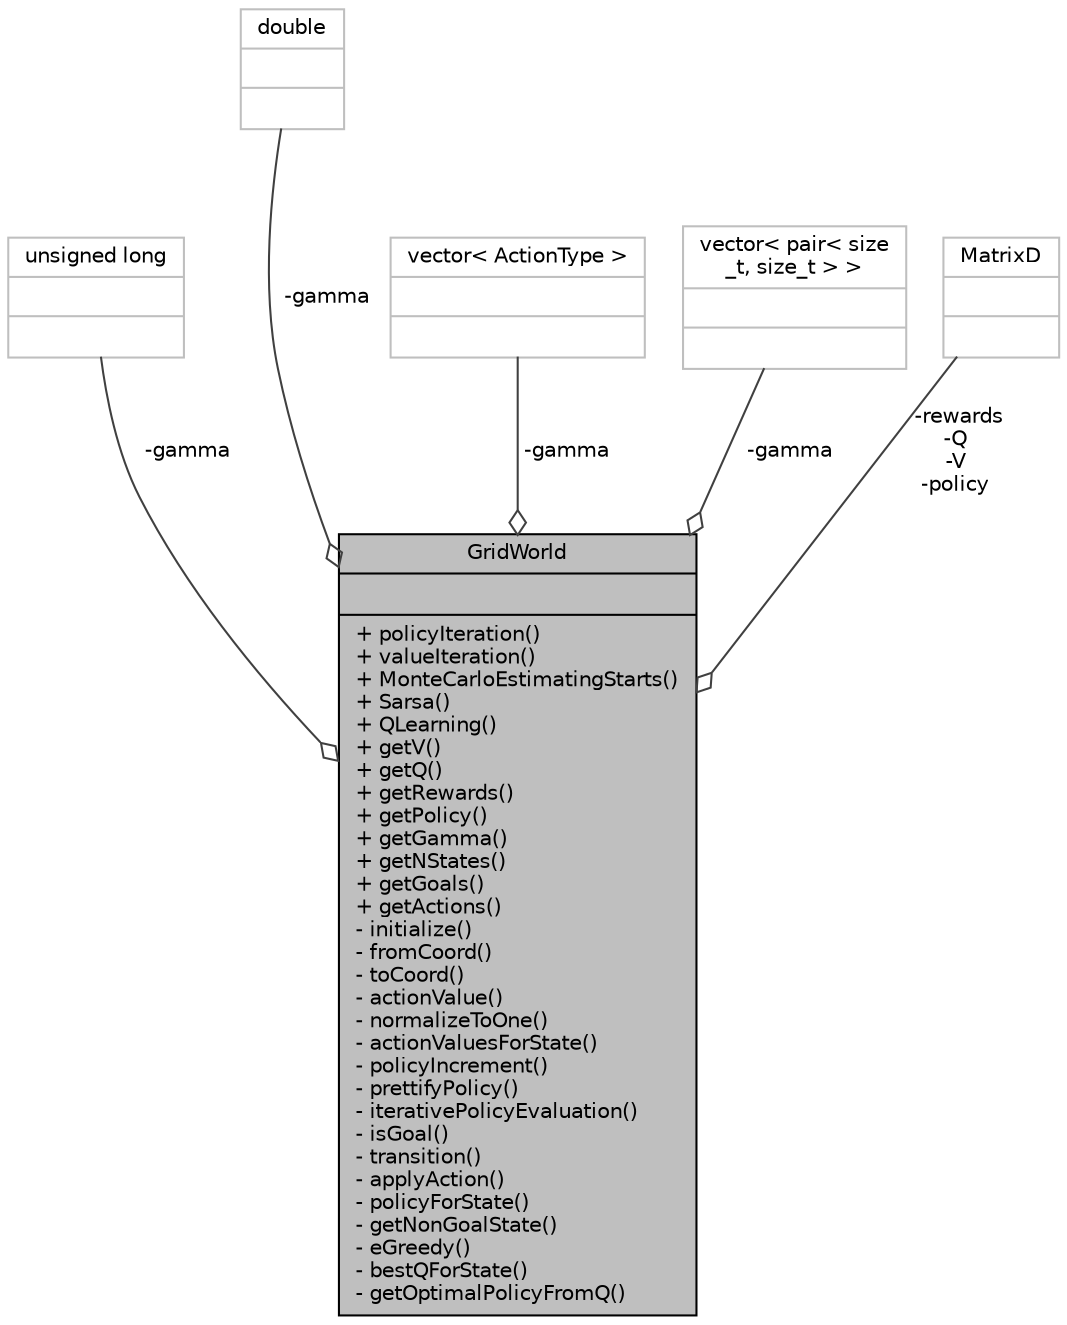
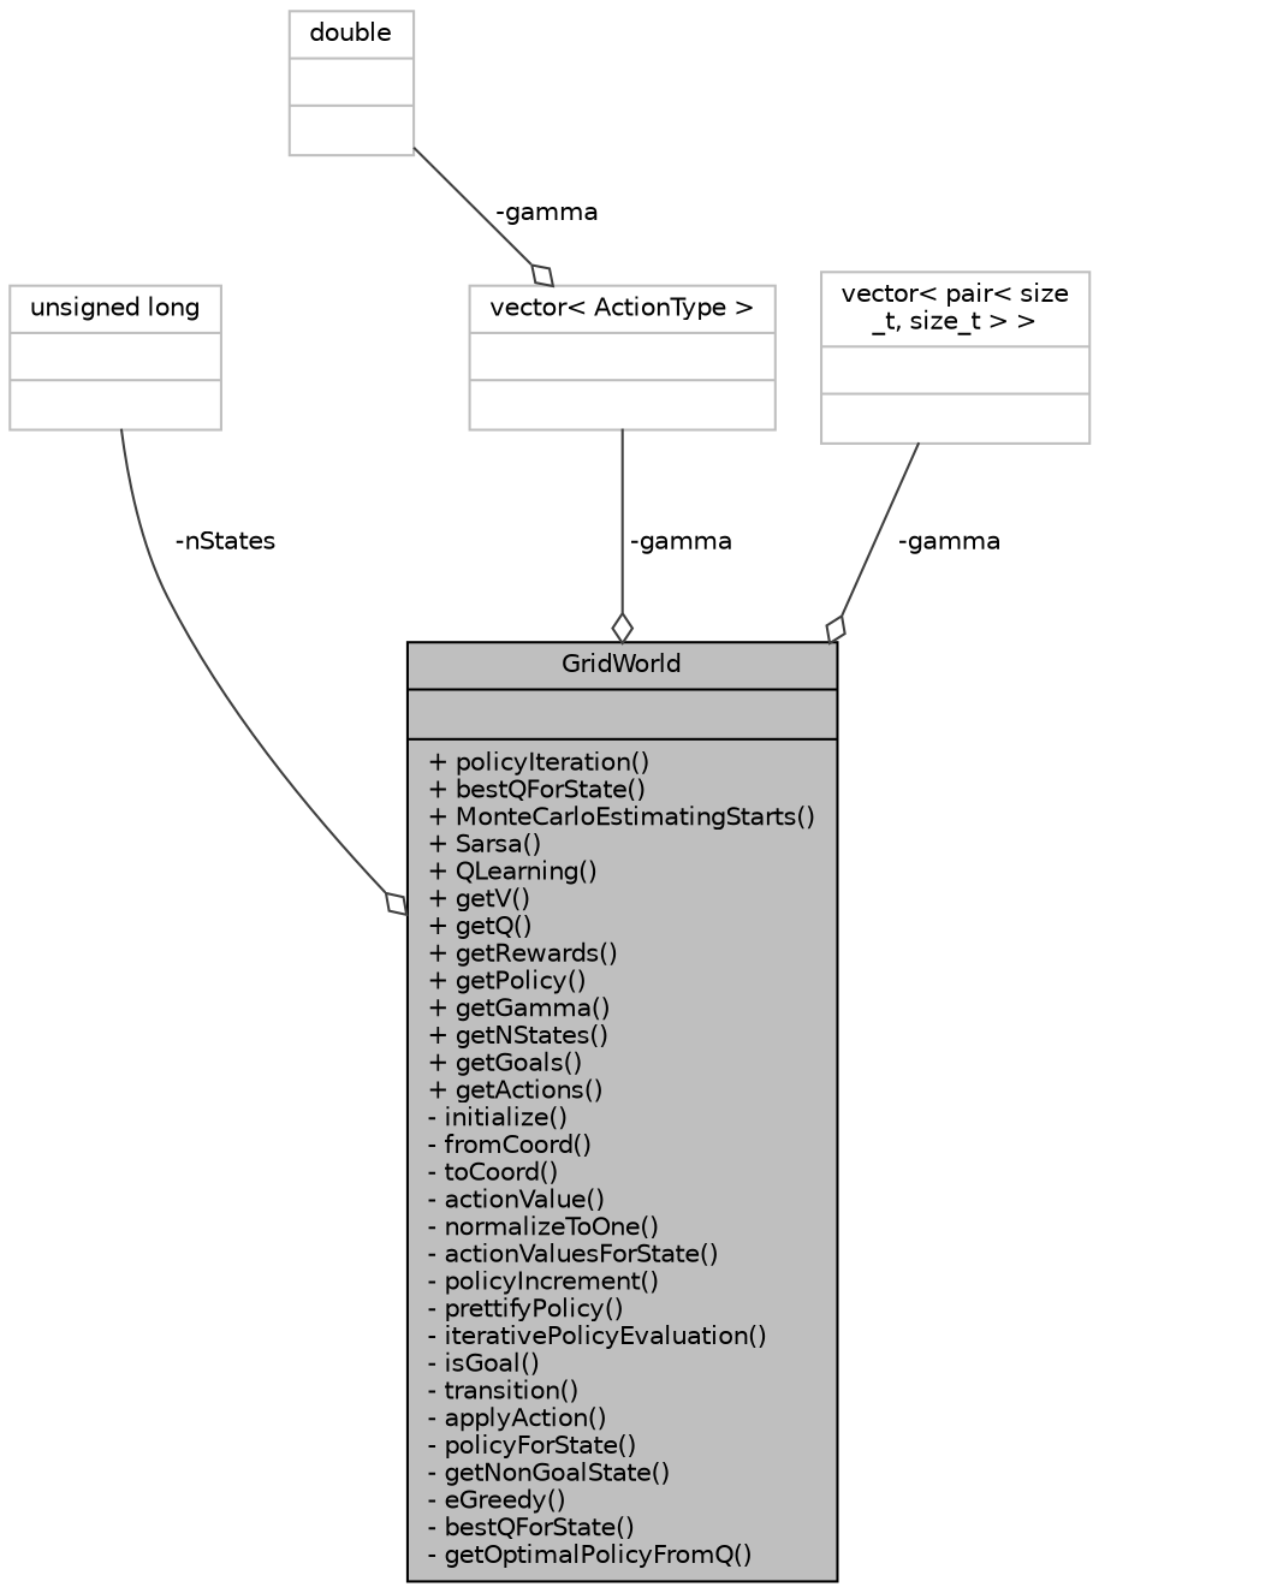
  digraph {
    node [color=grey75 fontname=Helvetica fontsize=10 shape=record]
    edge [arrowhead=odiamond color=grey25 fontname=Helvetica fontsize=10 labelfontname=Helvetica labelfontsize=10 style=solid]
-   n1 [color=black fillcolor=grey75 fontcolor=black height=0.2 label="{GridWorld\n||+ policyIteration()\l+ valueIteration()\l+ MonteCarloEstimatingStarts()\l+ Sarsa()\l+ QLearning()\l+ getV()\l+ getQ()\l+ getRewards()\l+ getPolicy()\l+ getGamma()\l+ getNStates()\l+ getGoals()\l+ getActions()\l- initialize()\l- fromCoord()\l- toCoord()\l- actionValue()\l- normalizeToOne()\l- actionValuesForState()\l- policyIncrement()\l- prettifyPolicy()\l- iterativePolicyEvaluation()\l- isGoal()\l- transition()\l- applyAction()\l- policyForState()\l- getNonGoalState()\l- eGreedy()\l- bestQForState()\l- getOptimalPolicyFromQ()\l}" style=filled width=0.4]
+   n1 [color=black fillcolor=grey75 fontcolor=black height=0.2 label="{GridWorld\n||+ policyIteration()\l+ bestQForState()\l+ MonteCarloEstimatingStarts()\l+ Sarsa()\l+ QLearning()\l+ getV()\l+ getQ()\l+ getRewards()\l+ getPolicy()\l+ getGamma()\l+ getNStates()\l+ getGoals()\l+ getActions()\l- initialize()\l- fromCoord()\l- toCoord()\l- actionValue()\l- normalizeToOne()\l- actionValuesForState()\l- policyIncrement()\l- prettifyPolicy()\l- iterativePolicyEvaluation()\l- isGoal()\l- transition()\l- applyAction()\l- policyForState()\l- getNonGoalState()\l- eGreedy()\l- bestQForState()\l- getOptimalPolicyFromQ()\l}" style=filled width=0.4]
    n2 [height=0.2 label="{unsigned long\n||}" width=0.4]
    n3 [height=0.2 label="{double\n||}" width=0.4]
    n4 [height=0.2 label="{vector\< pair\< size\l_t, size_t \> \>\n||}" width=0.4]
    n5 [height=0.2 label="{vector\< ActionType \>\n||}" width=0.4]
-   n6 [height=0.2 label="{MatrixD\n||}" width=0.4]
-   n2 -> n1 [label=" -gamma"]
-   n3 -> n1 [label=" -gamma"]
+   n2 -> n1 [label=" -nStates"]
+   n3 -> n5 [label=" -gamma"]
    n4 -> n1 [label=" -gamma"]
    n5 -> n1 [label=" -gamma"]
-   n6 -> n1 [label=" -rewards\n-Q\n-V\n-policy"]
  }
